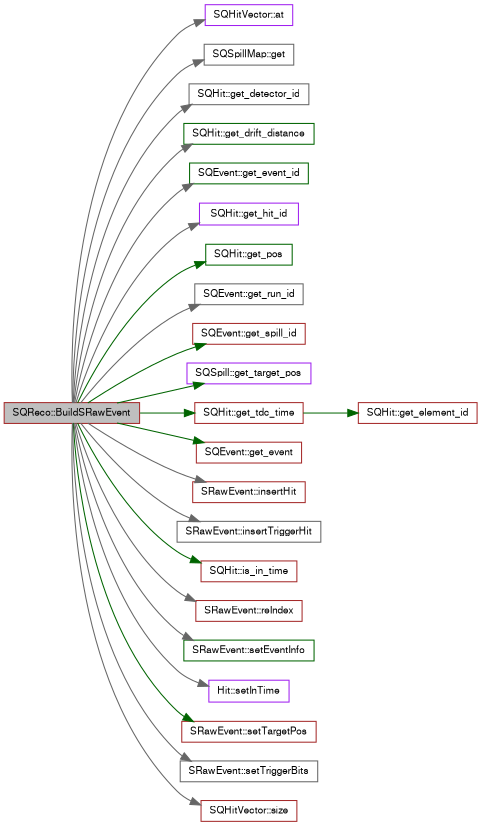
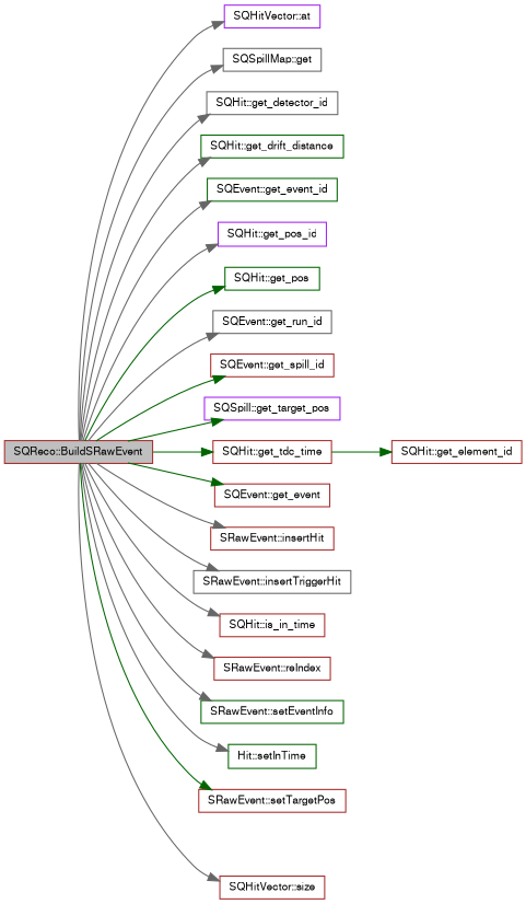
  digraph {
    rankdir=LR
    node [color=brown fontname=FreeSans fontsize=10 shape=record]
    edge [color=gray40 fontname=FreeSans fontsize=10 labelfontname=FreeSans labelfontsize=10 style=solid]
    n1 [fillcolor=grey75 fontcolor=black height=0.2 label="SQReco::BuildSRawEvent" style=filled width=0.4]
    n2 [color=purple height=0.2 label="SQHitVector::at" width=0.4]
    n3 [color=gray40 height=0.2 label="SQSpillMap::get" width=0.4]
    n4 [color=gray40 height=0.2 label="SQHit::get_detector_id" width=0.4]
    n5 [color=darkgreen height=0.2 label="SQHit::get_drift_distance" width=0.4]
    n6 [color=darkgreen height=0.2 label="SQEvent::get_event_id" width=0.4]
-   n7 [color=purple height=0.2 label="SQHit::get_hit_id" width=0.4]
+   n7 [color=purple height=0.2 label="SQHit::get_pos_id" width=0.4]
    n8 [color=darkgreen height=0.2 label="SQHit::get_pos" width=0.4]
    n9 [color=gray40 height=0.2 label="SQEvent::get_run_id" width=0.4]
    n10 [height=0.2 label="SQEvent::get_spill_id" width=0.4]
    n11 [color=purple height=0.2 label="SQSpill::get_target_pos" width=0.4]
    n12 [height=0.2 label="SQHit::get_tdc_time" width=0.4]
    n13 [height=0.2 label="SQEvent::get_event" width=0.4]
    n14 [height=0.2 label="SRawEvent::insertHit" width=0.4]
    n15 [color=gray40 height=0.2 label="SRawEvent::insertTriggerHit" width=0.4]
    n16 [height=0.2 label="SQHit::is_in_time" width=0.4]
    n17 [height=0.2 label="SRawEvent::reIndex" width=0.4]
    n18 [color=darkgreen height=0.2 label="SRawEvent::setEventInfo" width=0.4]
-   n19 [color=purple height=0.2 label="Hit::setInTime" width=0.4]
+   n19 [color=darkgreen height=0.2 label="Hit::setInTime" width=0.4]
    n20 [height=0.2 label="SRawEvent::setTargetPos" width=0.4]
-   n21 [color=gray40 height=0.2 label="SRawEvent::setTriggerBits" width=0.4]
    n22 [height=0.2 label="SQHitVector::size" width=0.4]
    n23 [height=0.2 label="SQHit::get_element_id" width=0.4]
    n1 -> n2
    n1 -> n3
    n1 -> n4
    n1 -> n5
    n1 -> n6
    n1 -> n7
    n1 -> n8 [color=darkgreen]
    n1 -> n9
    n1 -> n10 [color=darkgreen]
    n1 -> n11 [color=darkgreen]
    n1 -> n12 [color=darkgreen]
    n1 -> n13 [color=darkgreen]
    n1 -> n14
    n1 -> n15
-   n1 -> n16 [color=darkgreen]
+   n1 -> n16
    n1 -> n17
    n1 -> n18
    n1 -> n19
    n1 -> n20 [color=darkgreen]
-   n1 -> n21
    n1 -> n22
    n12 -> n23 [color=darkgreen]
  }
